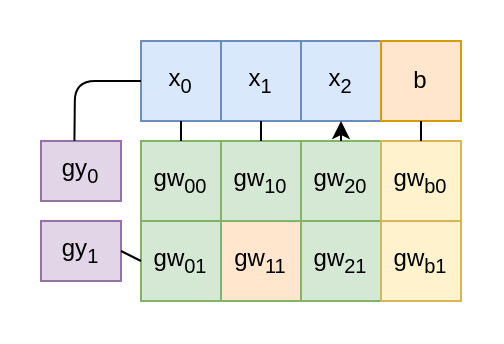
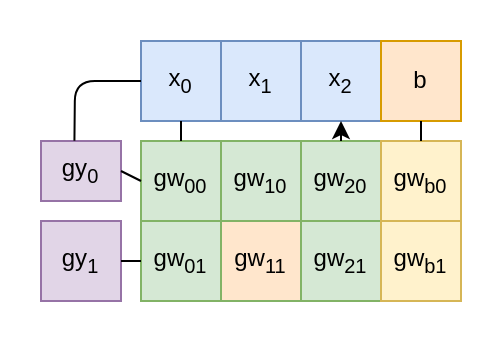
  <mxCell id="0" />
  <mxCell id="1" parent="0" />
  <mxCell id="2" value="x&lt;sub&gt;0&lt;/sub&gt;" style="rounded=0;whiteSpace=wrap;html=1;fillColor=#dae8fc;strokeColor=#6c8ebf;" parent="1" vertex="1"><mxGeometry x="70" y="20" width="40" height="40" as="geometry" /></mxCell>
  <mxCell id="3" value="x&lt;sub&gt;1&lt;/sub&gt;" style="rounded=0;whiteSpace=wrap;html=1;fillColor=#dae8fc;strokeColor=#6c8ebf;" parent="1" vertex="1"><mxGeometry x="110" y="20" width="40" height="40" as="geometry" /></mxCell>
  <mxCell id="4" value="x&lt;sub&gt;2&lt;/sub&gt;" style="rounded=0;whiteSpace=wrap;html=1;fillColor=#dae8fc;strokeColor=#6c8ebf;" parent="1" vertex="1"><mxGeometry x="150" y="20" width="40" height="40" as="geometry" /></mxCell>
  <mxCell id="5" value="gw&lt;sub&gt;00&lt;/sub&gt;" style="whiteSpace=wrap;html=1;aspect=fixed;fillColor=#d5e8d4;strokeColor=#82b366;" parent="1" vertex="1"><mxGeometry x="70" y="70" width="40" height="40" as="geometry" /></mxCell>
  <mxCell id="6" value="gw&lt;sub&gt;10&lt;/sub&gt;" style="whiteSpace=wrap;html=1;aspect=fixed;fillColor=#d5e8d4;strokeColor=#82b366;" parent="1" vertex="1"><mxGeometry x="110" y="70" width="40" height="40" as="geometry" /></mxCell>
  <mxCell id="7" value="gw&lt;sub&gt;20&lt;/sub&gt;" style="whiteSpace=wrap;html=1;aspect=fixed;fillColor=#d5e8d4;strokeColor=#82b366;" parent="1" vertex="1"><mxGeometry x="150" y="70" width="40" height="40" as="geometry" /></mxCell>
  <mxCell id="8" value="gw&lt;sub&gt;01&lt;/sub&gt;" style="whiteSpace=wrap;html=1;aspect=fixed;fillColor=#d5e8d4;strokeColor=#82b366;" parent="1" vertex="1"><mxGeometry x="70" y="110" width="40" height="40" as="geometry" /></mxCell>
  <mxCell id="9" value="gw&lt;sub&gt;11&lt;/sub&gt;" style="whiteSpace=wrap;html=1;aspect=fixed;fillColor=#ffe6cc;strokeColor=#82b366;" parent="1" vertex="1"><mxGeometry x="110" y="110" width="40" height="40" as="geometry" /></mxCell>
  <mxCell id="10" value="gw&lt;sub&gt;21&lt;/sub&gt;" style="whiteSpace=wrap;html=1;aspect=fixed;fillColor=#d5e8d4;strokeColor=#82b366;" parent="1" vertex="1"><mxGeometry x="150" y="110" width="40" height="40" as="geometry" /></mxCell>
  <mxCell id="11" value="gy&lt;sub&gt;0&lt;/sub&gt;" style="rounded=0;whiteSpace=wrap;html=1;fillColor=#e1d5e7;strokeColor=#9673a6;" parent="1" vertex="1"><mxGeometry x="20" y="70" width="40" height="30" as="geometry" /></mxCell>
- <mxCell id="12" value="gy&lt;sub&gt;1&lt;/sub&gt;" style="rounded=0;whiteSpace=wrap;html=1;fillColor=#e1d5e7;strokeColor=#9673a6;" parent="1" vertex="1"><mxGeometry x="20" y="110" width="40" height="30" as="geometry" /></mxCell>
+ <mxCell id="12" value="gy&lt;sub&gt;1&lt;/sub&gt;" style="rounded=0;whiteSpace=wrap;html=1;fillColor=#e1d5e7;strokeColor=#9673a6;" parent="1" vertex="1"><mxGeometry x="20" y="110" width="40" height="40" as="geometry" /></mxCell>
+ <mxCell id="13" value="" style="endArrow=none;html=1;entryX=0;entryY=0.5;entryDx=0;entryDy=0;exitX=1;exitY=0.5;exitDx=0;exitDy=0;" parent="1" source="11" target="5" edge="1"><mxGeometry width="50" height="50" relative="1" as="geometry"><mxPoint x="20" y="220" as="sourcePoint" /><mxPoint x="70" y="170" as="targetPoint" /></mxGeometry></mxCell>
  <mxCell id="14" value="" style="endArrow=none;html=1;entryX=0;entryY=0.5;entryDx=0;entryDy=0;exitX=1;exitY=0.5;exitDx=0;exitDy=0;" parent="1" source="12" target="8" edge="1"><mxGeometry width="50" height="50" relative="1" as="geometry"><mxPoint x="20" y="220" as="sourcePoint" /><mxPoint x="70" y="170" as="targetPoint" /></mxGeometry></mxCell>
  <mxCell id="15" value="" style="endArrow=none;html=1;entryX=0.5;entryY=1;entryDx=0;entryDy=0;exitX=0.5;exitY=0;exitDx=0;exitDy=0;" parent="1" source="5" target="2" edge="1"><mxGeometry width="50" height="50" relative="1" as="geometry"><mxPoint x="20" y="220" as="sourcePoint" /><mxPoint x="70" y="170" as="targetPoint" /></mxGeometry></mxCell>
- <mxCell id="16" value="" style="endArrow=none;html=1;entryX=0.5;entryY=1;entryDx=0;entryDy=0;exitX=0.5;exitY=0;exitDx=0;exitDy=0;" parent="1" source="6" target="3" edge="1"><mxGeometry width="50" height="50" relative="1" as="geometry"><mxPoint x="20" y="220" as="sourcePoint" /><mxPoint x="70" y="170" as="targetPoint" /></mxGeometry></mxCell>
  <mxCell id="17" value="" style="endArrow=classic;html=1;entryX=0.5;entryY=1;entryDx=0;entryDy=0;exitX=0.5;exitY=0;exitDx=0;exitDy=0;" parent="1" source="7" target="4" edge="1"><mxGeometry width="50" height="50" relative="1" as="geometry"><mxPoint x="20" y="220" as="sourcePoint" /><mxPoint x="70" y="170" as="targetPoint" /></mxGeometry></mxCell>
  <mxCell id="18" value="" style="endArrow=none;html=1;entryX=0;entryY=0.5;entryDx=0;entryDy=0;exitX=0.418;exitY=-0.004;exitDx=0;exitDy=0;exitPerimeter=0;" parent="1" source="11" target="2" edge="1"><mxGeometry width="50" height="50" relative="1" as="geometry"><mxPoint x="20" y="220" as="sourcePoint" /><mxPoint x="70" y="170" as="targetPoint" /><Array as="points"><mxPoint x="37" y="40" /></Array></mxGeometry></mxCell>
  <mxCell id="19" value="b" style="rounded=0;whiteSpace=wrap;html=1;fillColor=#ffe6cc;strokeColor=#d79b00;" parent="1" vertex="1"><mxGeometry x="190" y="20" width="40" height="40" as="geometry" /></mxCell>
  <mxCell id="20" value="gw&lt;sub&gt;b0&lt;/sub&gt;" style="whiteSpace=wrap;html=1;aspect=fixed;fillColor=#fff2cc;strokeColor=#d6b656;" parent="1" vertex="1"><mxGeometry x="190" y="70" width="40" height="40" as="geometry" /></mxCell>
  <mxCell id="21" value="gw&lt;sub&gt;b1&lt;/sub&gt;" style="whiteSpace=wrap;html=1;aspect=fixed;fillColor=#fff2cc;strokeColor=#d6b656;" parent="1" vertex="1"><mxGeometry x="190" y="110" width="40" height="40" as="geometry" /></mxCell>
  <mxCell id="22" value="" style="endArrow=none;html=1;entryX=0.5;entryY=1;entryDx=0;entryDy=0;exitX=0.5;exitY=0;exitDx=0;exitDy=0;" parent="1" source="20" target="19" edge="1"><mxGeometry width="50" height="50" relative="1" as="geometry"><mxPoint x="60" y="220" as="sourcePoint" /><mxPoint x="110" y="170" as="targetPoint" /></mxGeometry></mxCell>
